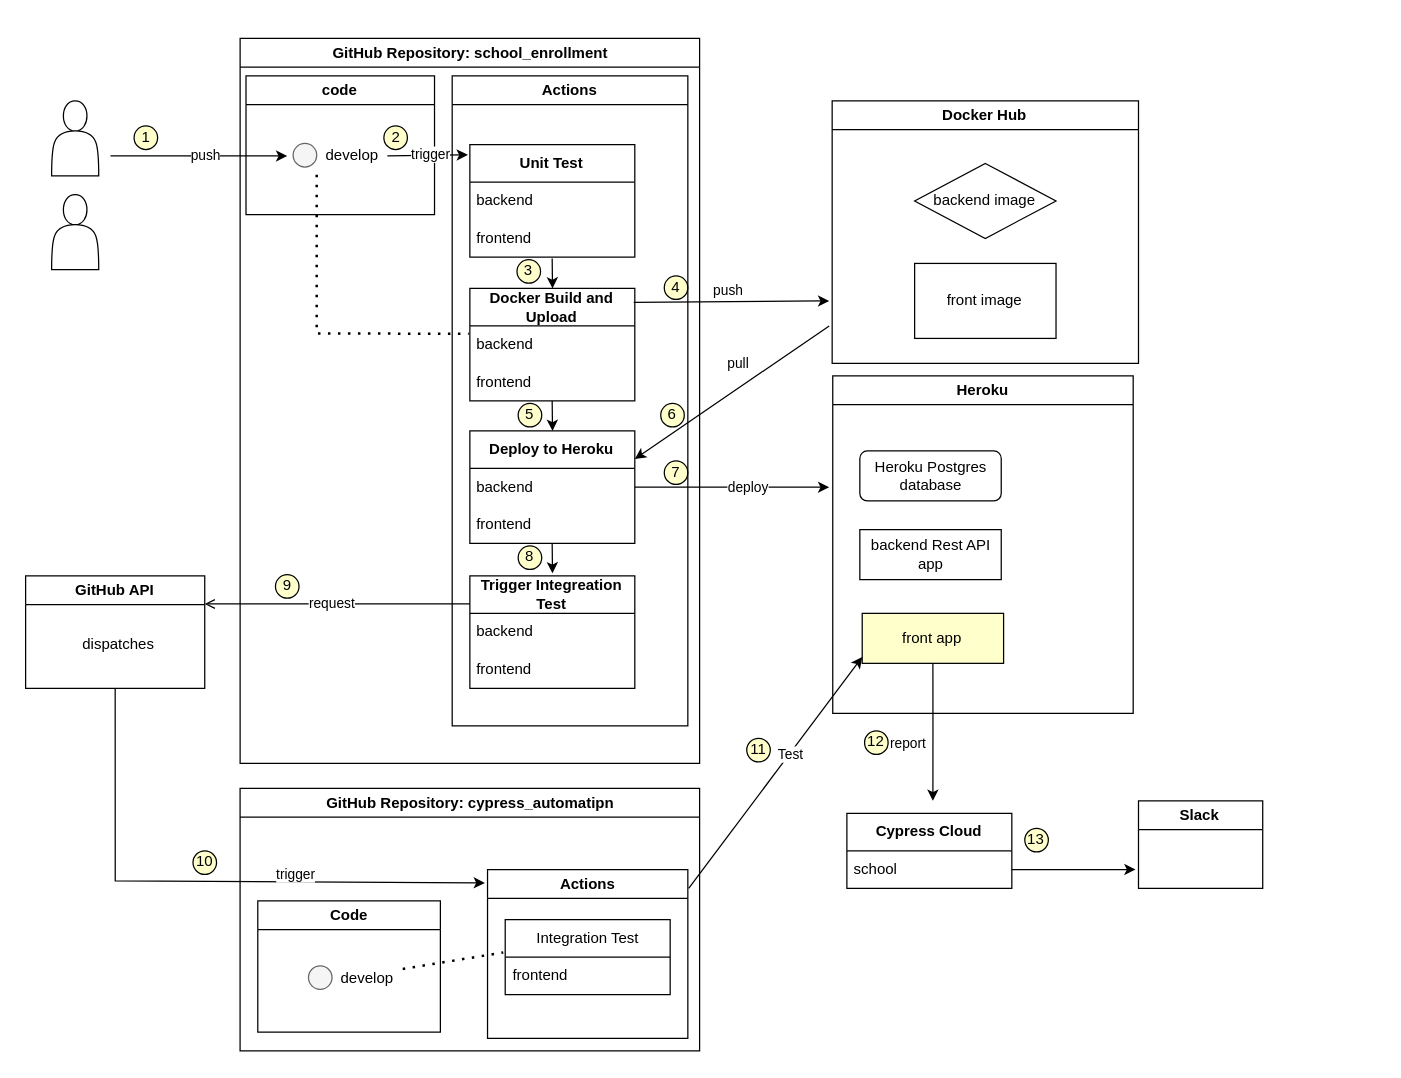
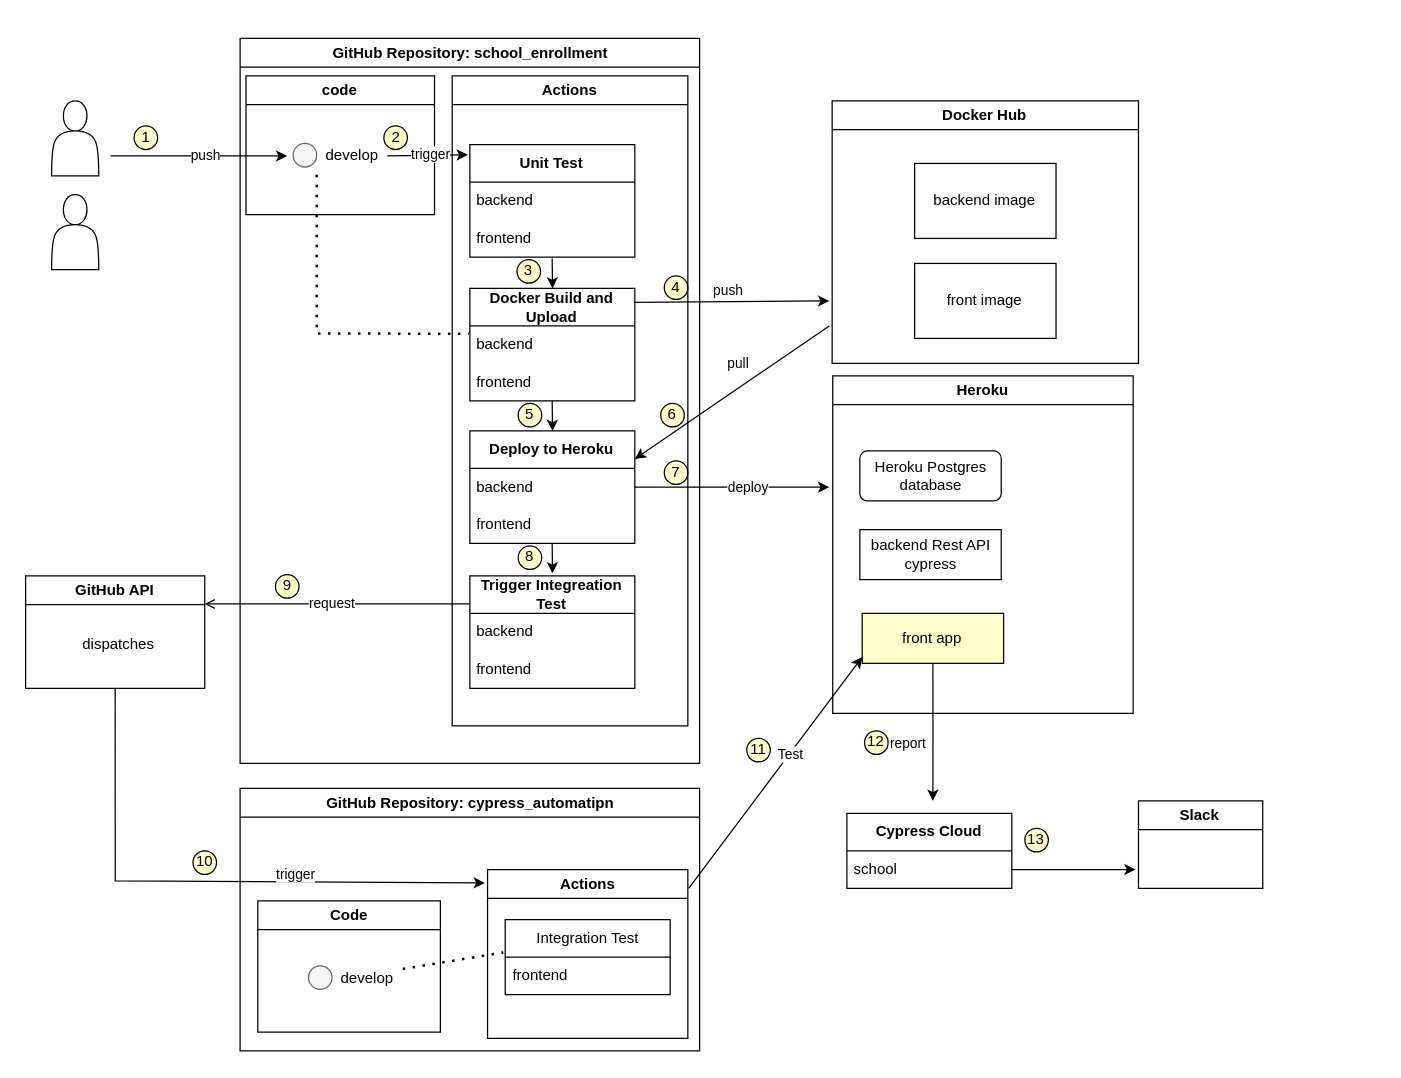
  <mxCell id="0" />
  <mxCell id="1" parent="0" />
  <mxCell id="2" value="" style="group" vertex="1" connectable="0" parent="1"><mxGeometry x="20" y="20" width="1079" height="820" as="geometry" /></mxCell>
  <mxCell id="3" value="" style="group" vertex="1" connectable="0" parent="2"><mxGeometry x="152.777" width="414.797" height="590" as="geometry" /></mxCell>
  <mxCell id="4" value="GitHub Repository: school_enrollment" style="swimlane;rounded=0;whiteSpace=wrap;html=1;" vertex="1" parent="3"><mxGeometry x="18.854" y="10" width="367.661" height="580" as="geometry" /></mxCell>
  <mxCell id="5" value="2" style="ellipse;whiteSpace=wrap;html=1;aspect=fixed;fillColor=#FFFFCC;" vertex="1" parent="4"><mxGeometry x="115.012" y="70" width="18.854" height="18.854" as="geometry" /></mxCell>
  <mxCell id="6" value="3" style="ellipse;whiteSpace=wrap;html=1;aspect=fixed;fillColor=#FFFFCC;" vertex="1" parent="4"><mxGeometry x="221.539" y="177" width="18.854" height="18.854" as="geometry" /></mxCell>
  <mxCell id="7" value="4" style="ellipse;whiteSpace=wrap;html=1;aspect=fixed;fillColor=#FFFFCC;" vertex="1" parent="4"><mxGeometry x="339.379" y="190" width="18.854" height="18.854" as="geometry" /></mxCell>
  <mxCell id="8" value="5" style="ellipse;whiteSpace=wrap;html=1;aspect=fixed;fillColor=#FFFFCC;" vertex="1" parent="4"><mxGeometry x="222.482" y="292" width="18.854" height="18.854" as="geometry" /></mxCell>
  <mxCell id="9" value="6" style="ellipse;whiteSpace=wrap;html=1;aspect=fixed;fillColor=#FFFFCC;" vertex="1" parent="4"><mxGeometry x="336.551" y="292" width="18.854" height="18.854" as="geometry" /></mxCell>
  <mxCell id="10" value="8" style="ellipse;whiteSpace=wrap;html=1;aspect=fixed;fillColor=#FFFFCC;" vertex="1" parent="4"><mxGeometry x="222.482" y="406" width="18.854" height="18.854" as="geometry" /></mxCell>
  <mxCell id="11" value="9" style="ellipse;whiteSpace=wrap;html=1;aspect=fixed;fillColor=#FFFFCC;" vertex="1" parent="4"><mxGeometry x="28.282" y="429" width="18.854" height="18.854" as="geometry" /></mxCell>
  <mxCell id="12" value="7" style="ellipse;whiteSpace=wrap;html=1;aspect=fixed;fillColor=#FFFFCC;" vertex="1" parent="4"><mxGeometry x="339.379" y="338" width="18.854" height="18.854" as="geometry" /></mxCell>
  <mxCell id="13" value="Actions" style="swimlane;whiteSpace=wrap;html=1;" vertex="1" parent="3"><mxGeometry x="188.544" y="40" width="188.544" height="520" as="geometry" /></mxCell>
  <mxCell id="14" value="&lt;b&gt;Unit Test&lt;/b&gt;" style="swimlane;fontStyle=0;childLayout=stackLayout;horizontal=1;startSize=30;horizontalStack=0;resizeParent=1;resizeParentMax=0;resizeLast=0;collapsible=1;marginBottom=0;whiteSpace=wrap;html=1;" vertex="1" parent="13"><mxGeometry x="14.141" y="55" width="131.981" height="90" as="geometry" /></mxCell>
  <mxCell id="15" value="backend" style="text;strokeColor=none;fillColor=none;align=left;verticalAlign=middle;spacingLeft=4;spacingRight=4;overflow=hidden;points=[[0,0.5],[1,0.5]];portConstraint=eastwest;rotatable=0;whiteSpace=wrap;html=1;" vertex="1" parent="14"><mxGeometry y="30" width="131.981" height="30" as="geometry" /></mxCell>
  <mxCell id="16" value="frontend" style="text;strokeColor=none;fillColor=none;align=left;verticalAlign=middle;spacingLeft=4;spacingRight=4;overflow=hidden;points=[[0,0.5],[1,0.5]];portConstraint=eastwest;rotatable=0;whiteSpace=wrap;html=1;" vertex="1" parent="14"><mxGeometry y="60" width="131.981" height="30" as="geometry" /></mxCell>
  <mxCell id="17" value="&lt;b&gt;Docker Build and Upload&lt;/b&gt;" style="swimlane;fontStyle=0;childLayout=stackLayout;horizontal=1;startSize=30;horizontalStack=0;resizeParent=1;resizeParentMax=0;resizeLast=0;collapsible=1;marginBottom=0;whiteSpace=wrap;html=1;" vertex="1" parent="13"><mxGeometry x="14.141" y="170" width="131.981" height="90" as="geometry" /></mxCell>
  <mxCell id="18" value="backend" style="text;strokeColor=none;fillColor=none;align=left;verticalAlign=middle;spacingLeft=4;spacingRight=4;overflow=hidden;points=[[0,0.5],[1,0.5]];portConstraint=eastwest;rotatable=0;whiteSpace=wrap;html=1;" vertex="1" parent="17"><mxGeometry y="30" width="131.981" height="30" as="geometry" /></mxCell>
  <mxCell id="19" value="frontend" style="text;strokeColor=none;fillColor=none;align=left;verticalAlign=middle;spacingLeft=4;spacingRight=4;overflow=hidden;points=[[0,0.5],[1,0.5]];portConstraint=eastwest;rotatable=0;whiteSpace=wrap;html=1;" vertex="1" parent="17"><mxGeometry y="60" width="131.981" height="30" as="geometry" /></mxCell>
  <mxCell id="20" value="&lt;b&gt;Deploy to Heroku&lt;/b&gt;" style="swimlane;fontStyle=0;childLayout=stackLayout;horizontal=1;startSize=30;horizontalStack=0;resizeParent=1;resizeParentMax=0;resizeLast=0;collapsible=1;marginBottom=0;whiteSpace=wrap;html=1;" vertex="1" parent="13"><mxGeometry x="14.141" y="284" width="131.981" height="90" as="geometry" /></mxCell>
  <mxCell id="21" style="edgeStyle=orthogonalEdgeStyle;rounded=0;orthogonalLoop=1;jettySize=auto;html=1;exitX=1;exitY=0.5;exitDx=0;exitDy=0;" edge="1" parent="20" source="23"><mxGeometry relative="1" as="geometry"><mxPoint x="287.53" y="45.087" as="targetPoint" /></mxGeometry></mxCell>
  <mxCell id="22" value="deploy" style="edgeLabel;html=1;align=center;verticalAlign=middle;resizable=0;points=[];" vertex="1" connectable="0" parent="21"><mxGeometry x="0.166" y="1" relative="1" as="geometry"><mxPoint as="offset" /></mxGeometry></mxCell>
  <mxCell id="23" value="backend" style="text;strokeColor=none;fillColor=none;align=left;verticalAlign=middle;spacingLeft=4;spacingRight=4;overflow=hidden;points=[[0,0.5],[1,0.5]];portConstraint=eastwest;rotatable=0;whiteSpace=wrap;html=1;" vertex="1" parent="20"><mxGeometry y="30" width="131.981" height="30" as="geometry" /></mxCell>
  <mxCell id="24" value="frontend" style="text;strokeColor=none;fillColor=none;align=left;verticalAlign=middle;spacingLeft=4;spacingRight=4;overflow=hidden;points=[[0,0.5],[1,0.5]];portConstraint=eastwest;rotatable=0;whiteSpace=wrap;html=1;" vertex="1" parent="20"><mxGeometry y="60" width="131.981" height="30" as="geometry" /></mxCell>
  <mxCell id="25" value="" style="endArrow=classic;html=1;rounded=0;exitX=0.484;exitY=1.034;exitDx=0;exitDy=0;exitPerimeter=0;entryX=0.486;entryY=0;entryDx=0;entryDy=0;entryPerimeter=0;" edge="1" parent="20"><mxGeometry width="50" height="50" relative="1" as="geometry"><mxPoint x="65.858" y="-23.98" as="sourcePoint" /><mxPoint x="66.122" as="targetPoint" /></mxGeometry></mxCell>
  <mxCell id="26" value="&lt;b&gt;Trigger Integreation Test&lt;/b&gt;" style="swimlane;fontStyle=0;childLayout=stackLayout;horizontal=1;startSize=30;horizontalStack=0;resizeParent=1;resizeParentMax=0;resizeLast=0;collapsible=1;marginBottom=0;whiteSpace=wrap;html=1;" vertex="1" parent="13"><mxGeometry x="14.141" y="400" width="131.981" height="90" as="geometry" /></mxCell>
  <mxCell id="27" value="backend" style="text;strokeColor=none;fillColor=none;align=left;verticalAlign=middle;spacingLeft=4;spacingRight=4;overflow=hidden;points=[[0,0.5],[1,0.5]];portConstraint=eastwest;rotatable=0;whiteSpace=wrap;html=1;" vertex="1" parent="26"><mxGeometry y="30" width="131.981" height="30" as="geometry" /></mxCell>
  <mxCell id="28" value="frontend" style="text;strokeColor=none;fillColor=none;align=left;verticalAlign=middle;spacingLeft=4;spacingRight=4;overflow=hidden;points=[[0,0.5],[1,0.5]];portConstraint=eastwest;rotatable=0;whiteSpace=wrap;html=1;" vertex="1" parent="26"><mxGeometry y="60" width="131.981" height="30" as="geometry" /></mxCell>
  <mxCell id="29" value="" style="endArrow=classic;html=1;rounded=0;exitX=0.484;exitY=1.034;exitDx=0;exitDy=0;exitPerimeter=0;entryX=0.486;entryY=0;entryDx=0;entryDy=0;entryPerimeter=0;" edge="1" parent="26"><mxGeometry width="50" height="50" relative="1" as="geometry"><mxPoint x="65.858" y="-25.98" as="sourcePoint" /><mxPoint x="66.122" y="-2" as="targetPoint" /></mxGeometry></mxCell>
  <mxCell id="30" value="" style="endArrow=classic;html=1;rounded=0;exitX=0.484;exitY=1.034;exitDx=0;exitDy=0;exitPerimeter=0;entryX=0.486;entryY=0;entryDx=0;entryDy=0;entryPerimeter=0;" edge="1" parent="13"><mxGeometry width="50" height="50" relative="1" as="geometry"><mxPoint x="79.999" y="146.02" as="sourcePoint" /><mxPoint x="80.263" y="170" as="targetPoint" /></mxGeometry></mxCell>
  <mxCell id="31" value="code" style="swimlane;whiteSpace=wrap;html=1;startSize=23;" vertex="1" parent="3"><mxGeometry x="23.568" y="40" width="150.835" height="111" as="geometry" /></mxCell>
  <mxCell id="32" value="" style="ellipse;whiteSpace=wrap;html=1;aspect=fixed;fontSize=10;fontColor=#333333;fillColor=#f5f5f5;strokeColor=#666666;" vertex="1" parent="31"><mxGeometry x="37.709" y="54" width="18.854" height="18.854" as="geometry" /></mxCell>
  <mxCell id="33" value="develop" style="text;html=1;align=center;verticalAlign=middle;whiteSpace=wrap;rounded=0;" vertex="1" parent="31"><mxGeometry x="56.563" y="49" width="56.563" height="30" as="geometry" /></mxCell>
  <mxCell id="34" value="" style="endArrow=none;dashed=1;html=1;dashPattern=1 3;strokeWidth=2;rounded=0;exitX=0;exitY=1;exitDx=0;exitDy=0;entryX=-0.007;entryY=0.211;entryDx=0;entryDy=0;entryPerimeter=0;" edge="1" parent="3" source="33" target="18"><mxGeometry width="50" height="50" relative="1" as="geometry"><mxPoint x="94.272" y="270" as="sourcePoint" /><mxPoint x="141.408" y="220" as="targetPoint" /><Array as="points"><mxPoint x="80.131" y="246" /></Array></mxGeometry></mxCell>
  <mxCell id="35" value="" style="endArrow=classic;html=1;rounded=0;entryX=-0.012;entryY=0.09;entryDx=0;entryDy=0;entryPerimeter=0;exitX=1;exitY=0.5;exitDx=0;exitDy=0;" edge="1" parent="3" source="33" target="14"><mxGeometry width="50" height="50" relative="1" as="geometry"><mxPoint x="141.408" y="103.52" as="sourcePoint" /><mxPoint x="282.816" y="103.52" as="targetPoint" /></mxGeometry></mxCell>
  <mxCell id="36" value="trigger" style="edgeLabel;html=1;align=center;verticalAlign=middle;resizable=0;points=[];" vertex="1" connectable="0" parent="35"><mxGeometry x="0.068" y="1" relative="1" as="geometry"><mxPoint as="offset" /></mxGeometry></mxCell>
  <mxCell id="37" value="" style="endArrow=classic;html=1;rounded=0;exitX=0.993;exitY=0.125;exitDx=0;exitDy=0;exitPerimeter=0;" edge="1" parent="3" source="17"><mxGeometry width="50" height="50" relative="1" as="geometry"><mxPoint x="339.379" y="221.11" as="sourcePoint" /><mxPoint x="490.215" y="220" as="targetPoint" /></mxGeometry></mxCell>
  <mxCell id="38" value="push" style="edgeLabel;html=1;align=center;verticalAlign=middle;resizable=0;points=[];" vertex="1" connectable="0" parent="37"><mxGeometry x="0.192" y="-1" relative="1" as="geometry"><mxPoint x="-18" y="-10" as="offset" /></mxGeometry></mxCell>
  <mxCell id="39" value="Docker Hub" style="swimlane;whiteSpace=wrap;html=1;" vertex="1" parent="2"><mxGeometry x="645.349" y="60" width="245.107" height="210" as="geometry" /></mxCell>
  <mxCell id="40" value="front image" style="rounded=0;whiteSpace=wrap;html=1;" vertex="1" parent="39"><mxGeometry x="65.99" y="130" width="113.126" height="60" as="geometry" /></mxCell>
- <mxCell id="41" value="backend image" style="rhombus;whiteSpace=wrap;html=1;" vertex="1" parent="39"><mxGeometry x="65.99" y="50" width="113.126" height="60" as="geometry" /></mxCell>
+ <mxCell id="41" value="backend image" style="rounded=0;whiteSpace=wrap;html=1;" vertex="1" parent="39"><mxGeometry x="65.99" y="50" width="113.126" height="60" as="geometry" /></mxCell>
  <mxCell id="42" value="Heroku" style="swimlane;whiteSpace=wrap;html=1;" vertex="1" parent="2"><mxGeometry x="645.82" y="280" width="240.394" height="270" as="geometry" /></mxCell>
- <mxCell id="43" value="backend Rest API app" style="rounded=0;whiteSpace=wrap;html=1;" vertex="1" parent="42"><mxGeometry x="21.683" y="123" width="113.126" height="40" as="geometry" /></mxCell>
+ <mxCell id="43" value="backend Rest API cypress" style="rounded=0;whiteSpace=wrap;html=1;" vertex="1" parent="42"><mxGeometry x="21.683" y="123" width="113.126" height="40" as="geometry" /></mxCell>
  <mxCell id="44" value="Heroku Postgres&lt;br&gt;database" style="whiteSpace=wrap;html=1;rounded=1;" vertex="1" parent="42"><mxGeometry x="21.683" y="60" width="113.126" height="40" as="geometry" /></mxCell>
  <mxCell id="45" style="edgeStyle=orthogonalEdgeStyle;rounded=0;orthogonalLoop=1;jettySize=auto;html=1;exitX=0.5;exitY=1;exitDx=0;exitDy=0;" edge="1" parent="42" source="47"><mxGeometry relative="1" as="geometry"><mxPoint x="80.131" y="340" as="targetPoint" /></mxGeometry></mxCell>
  <mxCell id="46" value="report" style="edgeLabel;html=1;align=center;verticalAlign=middle;resizable=0;points=[];" vertex="1" connectable="0" parent="45"><mxGeometry x="0.158" y="2" relative="1" as="geometry"><mxPoint x="-23" as="offset" /></mxGeometry></mxCell>
  <mxCell id="47" value="front app" style="rounded=0;whiteSpace=wrap;html=1;fillColor=#ffffcc;" vertex="1" parent="42"><mxGeometry x="23.568" y="190" width="113.126" height="40" as="geometry" /></mxCell>
  <mxCell id="48" value="GitHub&amp;nbsp;&lt;span style=&quot;background-color: transparent; color: light-dark(rgb(0, 0, 0), rgb(255, 255, 255));&quot;&gt;Repository: cypress_automatipn&lt;/span&gt;" style="swimlane;whiteSpace=wrap;html=1;startSize=23;" vertex="1" parent="2"><mxGeometry x="171.603" y="610" width="367.689" height="210" as="geometry" /></mxCell>
  <mxCell id="49" value="Code" style="swimlane;whiteSpace=wrap;html=1;startSize=23;" vertex="1" parent="48"><mxGeometry x="14.169" y="90" width="146.093" height="105" as="geometry" /></mxCell>
  <mxCell id="50" value="" style="ellipse;whiteSpace=wrap;html=1;aspect=fixed;fontSize=10;fontColor=#333333;fillColor=#f5f5f5;strokeColor=#666666;" vertex="1" parent="49"><mxGeometry x="40.565" y="52" width="18.854" height="18.854" as="geometry" /></mxCell>
  <mxCell id="51" value="develop" style="text;html=1;align=center;verticalAlign=middle;whiteSpace=wrap;rounded=0;" vertex="1" parent="49"><mxGeometry x="59.42" y="47" width="56.563" height="30" as="geometry" /></mxCell>
  <mxCell id="52" value="Actions" style="swimlane;whiteSpace=wrap;html=1;" vertex="1" parent="48"><mxGeometry x="198.0" y="65" width="160.262" height="135" as="geometry" /></mxCell>
  <mxCell id="53" value="Integration Test" style="swimlane;fontStyle=0;childLayout=stackLayout;horizontal=1;startSize=30;horizontalStack=0;resizeParent=1;resizeParentMax=0;resizeLast=0;collapsible=1;marginBottom=0;whiteSpace=wrap;html=1;" vertex="1" parent="52"><mxGeometry x="14.141" y="40" width="131.981" height="60" as="geometry" /></mxCell>
  <mxCell id="54" value="frontend" style="text;strokeColor=none;fillColor=none;align=left;verticalAlign=middle;spacingLeft=4;spacingRight=4;overflow=hidden;points=[[0,0.5],[1,0.5]];portConstraint=eastwest;rotatable=0;whiteSpace=wrap;html=1;" vertex="1" parent="53"><mxGeometry y="30" width="131.981" height="30" as="geometry" /></mxCell>
  <mxCell id="55" value="" style="endArrow=none;dashed=1;html=1;dashPattern=1 3;strokeWidth=2;rounded=0;exitX=1;exitY=0.25;exitDx=0;exitDy=0;entryX=-0.012;entryY=-0.121;entryDx=0;entryDy=0;entryPerimeter=0;" edge="1" parent="48" source="51" target="54"><mxGeometry width="50" height="50" relative="1" as="geometry"><mxPoint x="339.408" y="-150" as="sourcePoint" /><mxPoint x="386.544" y="-200" as="targetPoint" /></mxGeometry></mxCell>
  <mxCell id="56" value="GitHub API" style="swimlane;whiteSpace=wrap;html=1;" vertex="1" parent="2"><mxGeometry y="440" width="143.322" height="90" as="geometry" /></mxCell>
  <mxCell id="57" value="dispatches" style="text;html=1;align=center;verticalAlign=middle;resizable=0;points=[];autosize=1;strokeColor=none;fillColor=none;" vertex="1" parent="56"><mxGeometry x="33.957" y="40" width="80" height="30" as="geometry" /></mxCell>
  <mxCell id="58" value="" style="endArrow=open;html=1;rounded=0;entryX=1;entryY=0.25;entryDx=0;entryDy=0;exitX=0;exitY=0.25;exitDx=0;exitDy=0;" edge="1" parent="2" source="26" target="56"><mxGeometry width="50" height="50" relative="1" as="geometry"><mxPoint x="341.321" y="500" as="sourcePoint" /><mxPoint x="350.749" y="450" as="targetPoint" /></mxGeometry></mxCell>
  <mxCell id="59" value="request" style="edgeLabel;html=1;align=center;verticalAlign=middle;resizable=0;points=[];" vertex="1" connectable="0" parent="58"><mxGeometry x="0.05" y="-1" relative="1" as="geometry"><mxPoint as="offset" /></mxGeometry></mxCell>
  <mxCell id="60" value="" style="endArrow=classic;html=1;rounded=0;exitX=0.5;exitY=1;exitDx=0;exitDy=0;entryX=-0.013;entryY=0.079;entryDx=0;entryDy=0;entryPerimeter=0;" edge="1" parent="2" source="56" target="52"><mxGeometry width="50" height="50" relative="1" as="geometry"><mxPoint x="303.613" y="590" as="sourcePoint" /><mxPoint x="58.505" y="810" as="targetPoint" /><Array as="points"><mxPoint x="71.703" y="684" /></Array></mxGeometry></mxCell>
  <mxCell id="61" value="trigger" style="edgeLabel;html=1;align=center;verticalAlign=middle;resizable=0;points=[];" vertex="1" connectable="0" parent="60"><mxGeometry x="0.324" y="1" relative="1" as="geometry"><mxPoint y="-5" as="offset" /></mxGeometry></mxCell>
  <mxCell id="62" value="" style="shape=actor;whiteSpace=wrap;html=1;" vertex="1" parent="2"><mxGeometry x="20.796" y="60" width="37.709" height="60" as="geometry" /></mxCell>
  <mxCell id="63" value="" style="endArrow=classic;html=1;rounded=0;" edge="1" parent="2"><mxGeometry width="50" height="50" relative="1" as="geometry"><mxPoint x="67.932" y="104" as="sourcePoint" /><mxPoint x="209.34" y="104" as="targetPoint" /></mxGeometry></mxCell>
  <mxCell id="64" value="push" style="edgeLabel;html=1;align=center;verticalAlign=middle;resizable=0;points=[];" vertex="1" connectable="0" parent="63"><mxGeometry x="0.068" y="1" relative="1" as="geometry"><mxPoint as="offset" /></mxGeometry></mxCell>
  <mxCell id="65" value="" style="shape=actor;whiteSpace=wrap;html=1;" vertex="1" parent="2"><mxGeometry x="20.796" y="135" width="37.709" height="60" as="geometry" /></mxCell>
  <mxCell id="66" value="" style="endArrow=classic;html=1;rounded=0;entryX=1;entryY=0.25;entryDx=0;entryDy=0;" edge="1" parent="2" target="20"><mxGeometry width="50" height="50" relative="1" as="geometry"><mxPoint x="642.992" y="240" as="sourcePoint" /><mxPoint x="652.419" y="260" as="targetPoint" /></mxGeometry></mxCell>
  <mxCell id="67" value="pull" style="edgeLabel;html=1;align=center;verticalAlign=middle;resizable=0;points=[];" vertex="1" connectable="0" parent="66"><mxGeometry x="0.192" y="-1" relative="1" as="geometry"><mxPoint x="19" y="-33" as="offset" /></mxGeometry></mxCell>
  <mxCell id="68" value="" style="endArrow=classic;html=1;rounded=0;exitX=1.016;exitY=0.083;exitDx=0;exitDy=0;exitPerimeter=0;" edge="1" parent="2"><mxGeometry width="50" height="50" relative="1" as="geometry"><mxPoint x="530.544" y="689.96" as="sourcePoint" /><mxPoint x="669.388" y="505" as="targetPoint" /></mxGeometry></mxCell>
  <mxCell id="69" value="Test" style="edgeLabel;html=1;align=center;verticalAlign=middle;resizable=0;points=[];" vertex="1" connectable="0" parent="68"><mxGeometry x="0.163" relative="1" as="geometry"><mxPoint x="1" as="offset" /></mxGeometry></mxCell>
  <mxCell id="70" value="1" style="ellipse;whiteSpace=wrap;html=1;aspect=fixed;fillColor=#FFFFCC;" vertex="1" parent="2"><mxGeometry x="86.787" y="80" width="18.854" height="18.854" as="geometry" /></mxCell>
  <mxCell id="71" value="10" style="ellipse;whiteSpace=wrap;html=1;aspect=fixed;fillColor=#FFFFCC;" vertex="1" parent="2"><mxGeometry x="133.923" y="660" width="18.854" height="18.854" as="geometry" /></mxCell>
  <mxCell id="72" value="11" style="ellipse;whiteSpace=wrap;html=1;aspect=fixed;fillColor=#FFFFCC;" vertex="1" parent="2"><mxGeometry x="577.001" y="570" width="18.854" height="18.854" as="geometry" /></mxCell>
  <mxCell id="73" value="12" style="ellipse;whiteSpace=wrap;html=1;aspect=fixed;fillColor=#FFFFCC;" vertex="1" parent="2"><mxGeometry x="671.273" y="564" width="18.854" height="18.854" as="geometry" /></mxCell>
  <mxCell id="74" value="13" style="ellipse;whiteSpace=wrap;html=1;aspect=fixed;fillColor=#FFFFCC;" vertex="1" parent="2"><mxGeometry x="799.483" y="642" width="18.854" height="18.854" as="geometry" /></mxCell>
  <mxCell id="75" value="Slack" style="swimlane;whiteSpace=wrap;html=1;" vertex="1" parent="2"><mxGeometry x="890.456" y="620" width="99.4" height="70" as="geometry" /></mxCell>
  <mxCell id="76" value="&lt;b&gt;Cypress Cloud&lt;/b&gt;" style="swimlane;fontStyle=0;childLayout=stackLayout;horizontal=1;startSize=30;horizontalStack=0;resizeParent=1;resizeParentMax=0;resizeLast=0;collapsible=1;marginBottom=0;whiteSpace=wrap;html=1;" vertex="1" parent="2"><mxGeometry x="657.133" y="630" width="131.981" height="60" as="geometry" /></mxCell>
  <mxCell id="77" value="school" style="text;strokeColor=none;fillColor=none;align=left;verticalAlign=middle;spacingLeft=4;spacingRight=4;overflow=hidden;points=[[0,0.5],[1,0.5]];portConstraint=eastwest;rotatable=0;whiteSpace=wrap;html=1;" vertex="1" parent="76"><mxGeometry y="30" width="131.981" height="30" as="geometry" /></mxCell>
  <mxCell id="78" value="" style="endArrow=classic;html=1;rounded=0;exitX=1;exitY=0.75;exitDx=0;exitDy=0;" edge="1" parent="2" source="76"><mxGeometry width="50" height="50" relative="1" as="geometry"><mxPoint x="586.429" y="640" as="sourcePoint" /><mxPoint x="888.099" y="675" as="targetPoint" /></mxGeometry></mxCell>
